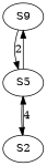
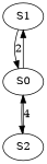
  digraph {
-   S1 [label=S9]
-   S0 [label=S5]
+   S1
+   S0
    S2
    S1 -> S0 [label=2]
    S0 -> S1
    S0 -> S2
    S2 -> S0 [label=4]
  }
